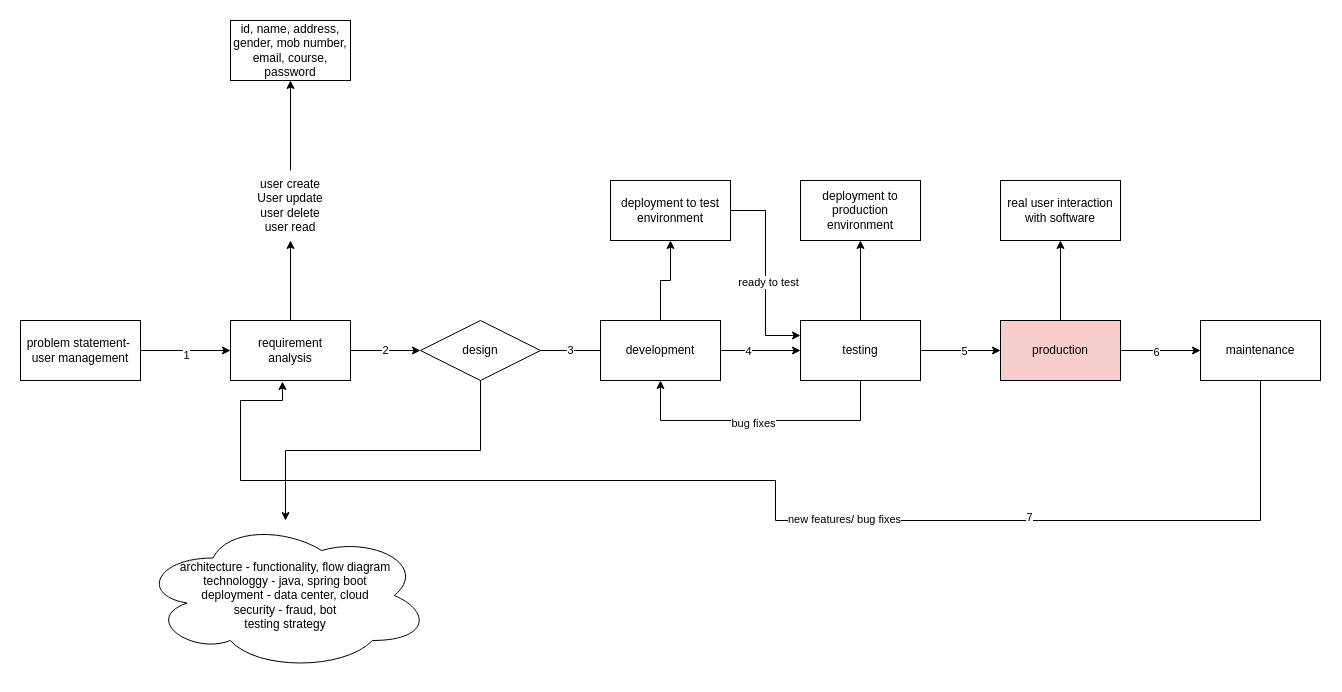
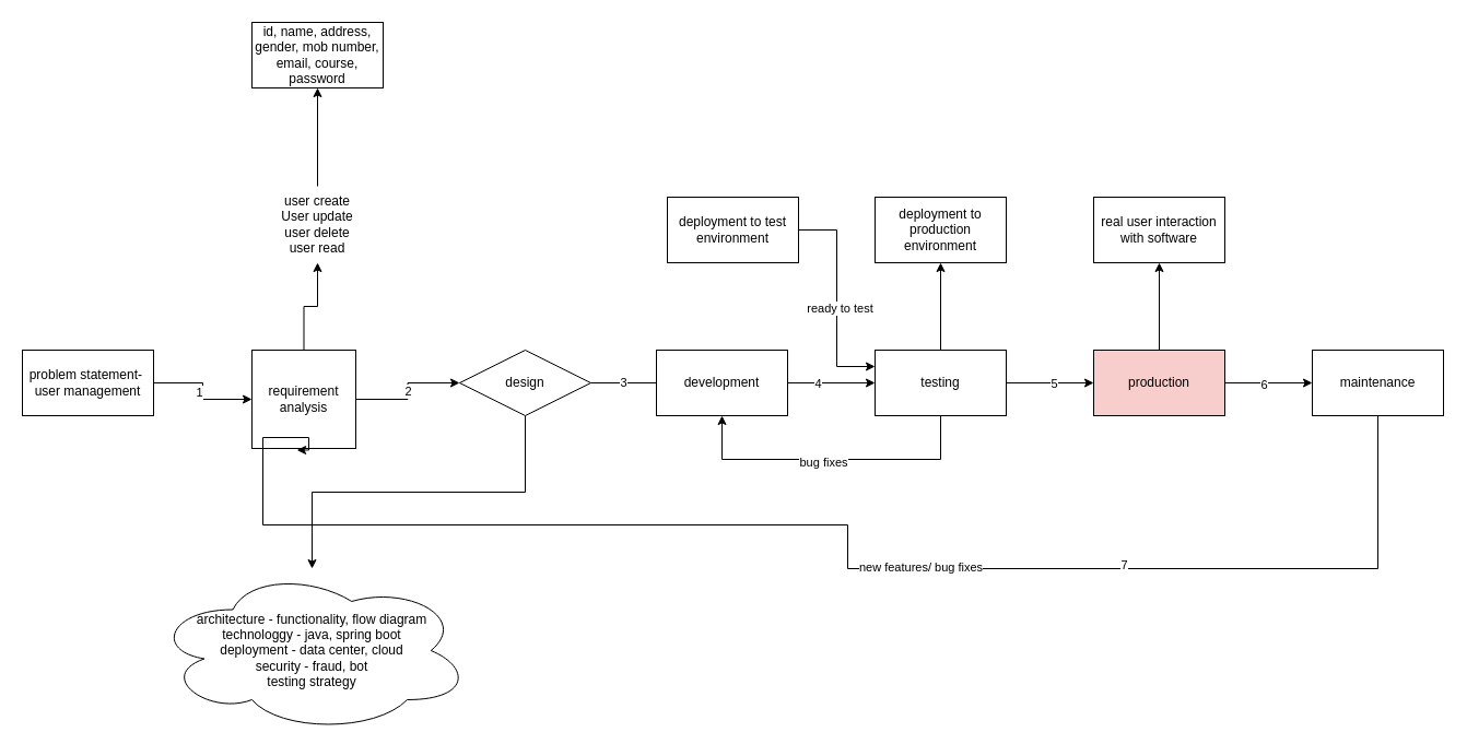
  <mxCell id="0" />
  <mxCell id="1" parent="0" />
  <mxCell id="2" style="edgeStyle=orthogonalEdgeStyle;rounded=0;orthogonalLoop=1;jettySize=auto;html=1;exitX=1;exitY=0.5;exitDx=0;exitDy=0;entryX=0;entryY=0.5;entryDx=0;entryDy=0;" edge="1" parent="1" source="4" target="7"><mxGeometry relative="1" as="geometry" /></mxCell>
  <mxCell id="3" value="1" style="edgeLabel;html=1;align=center;verticalAlign=middle;resizable=0;points=[];" vertex="1" connectable="0" parent="2"><mxGeometry y="-4" relative="1" as="geometry"><mxPoint as="offset" /></mxGeometry></mxCell>
  <mxCell id="4" value="problem statement-&amp;nbsp;&lt;br&gt;user management" style="rounded=0;whiteSpace=wrap;html=1;" vertex="1" parent="1"><mxGeometry x="20" y="320" width="120" height="60" as="geometry" /></mxCell>
  <mxCell id="5" style="edgeStyle=orthogonalEdgeStyle;rounded=0;orthogonalLoop=1;jettySize=auto;html=1;entryX=0.5;entryY=1;entryDx=0;entryDy=0;" edge="1" parent="1" source="7" target="9"><mxGeometry relative="1" as="geometry" /></mxCell>
  <mxCell id="6" value="2" style="edgeStyle=orthogonalEdgeStyle;rounded=0;orthogonalLoop=1;jettySize=auto;html=1;entryX=0;entryY=0.5;entryDx=0;entryDy=0;" edge="1" parent="1" source="7" target="13"><mxGeometry relative="1" as="geometry" /></mxCell>
- <mxCell id="7" value="requirement &lt;br&gt;analysis" style="rounded=0;whiteSpace=wrap;html=1;" vertex="1" parent="1"><mxGeometry x="230" y="320" width="120" height="60" as="geometry" /></mxCell>
+ <mxCell id="7" value="requirement &lt;br&gt;analysis" style="rounded=0;whiteSpace=wrap;html=1;" vertex="1" parent="1"><mxGeometry x="230" y="320" width="95" height="90" as="geometry" /></mxCell>
  <mxCell id="8" style="edgeStyle=orthogonalEdgeStyle;rounded=0;orthogonalLoop=1;jettySize=auto;html=1;entryX=0.5;entryY=1;entryDx=0;entryDy=0;" edge="1" parent="1" source="9" target="10"><mxGeometry relative="1" as="geometry" /></mxCell>
  <mxCell id="9" value="user create&lt;br&gt;User update&lt;br&gt;user delete&lt;br&gt;user read" style="text;html=1;strokeColor=none;fillColor=none;align=center;verticalAlign=middle;whiteSpace=wrap;rounded=0;" vertex="1" parent="1"><mxGeometry x="210" y="170" width="160" height="70" as="geometry" /></mxCell>
  <mxCell id="10" value="id, name, address, gender, mob number, email, course, password" style="rounded=0;whiteSpace=wrap;html=1;" vertex="1" parent="1"><mxGeometry x="230" y="20" width="120" height="60" as="geometry" /></mxCell>
  <mxCell id="11" style="edgeStyle=orthogonalEdgeStyle;rounded=0;orthogonalLoop=1;jettySize=auto;html=1;exitX=0.5;exitY=1;exitDx=0;exitDy=0;" edge="1" parent="1" source="13" target="14"><mxGeometry relative="1" as="geometry" /></mxCell>
  <mxCell id="12" value="3" style="edgeStyle=orthogonalEdgeStyle;rounded=0;orthogonalLoop=1;jettySize=auto;html=1;exitX=1;exitY=0.5;exitDx=0;exitDy=0;entryX=0;entryY=0.5;entryDx=0;entryDy=0;endArrow=none;" edge="1" parent="1" source="13" target="18"><mxGeometry relative="1" as="geometry" /></mxCell>
  <mxCell id="13" value="design" style="rhombus;whiteSpace=wrap;html=1;" vertex="1" parent="1"><mxGeometry x="420" y="320" width="120" height="60" as="geometry" /></mxCell>
  <mxCell id="14" value="architecture - functionality, flow diagram&lt;br&gt;technologgy - java, spring boot&lt;br&gt;deployment - data center, cloud&lt;br&gt;security - fraud, bot&lt;br&gt;testing strategy" style="ellipse;shape=cloud;whiteSpace=wrap;html=1;" vertex="1" parent="1"><mxGeometry x="140" y="520" width="290" height="150" as="geometry" /></mxCell>
  <mxCell id="15" value="" style="edgeStyle=orthogonalEdgeStyle;rounded=0;orthogonalLoop=1;jettySize=auto;html=1;" edge="1" parent="1" source="18" target="24"><mxGeometry relative="1" as="geometry" /></mxCell>
  <mxCell id="16" value="4" style="edgeLabel;html=1;align=center;verticalAlign=middle;resizable=0;points=[];" vertex="1" connectable="0" parent="15"><mxGeometry x="-0.325" relative="1" as="geometry"><mxPoint as="offset" /></mxGeometry></mxCell>
- <mxCell id="17" value="" style="edgeStyle=orthogonalEdgeStyle;rounded=0;orthogonalLoop=1;jettySize=auto;html=1;" edge="1" parent="1" source="18" target="31"><mxGeometry relative="1" as="geometry" /></mxCell>
  <mxCell id="18" value="development" style="rounded=0;whiteSpace=wrap;html=1;" vertex="1" parent="1"><mxGeometry x="600" y="320" width="120" height="60" as="geometry" /></mxCell>
  <mxCell id="19" value="" style="edgeStyle=orthogonalEdgeStyle;rounded=0;orthogonalLoop=1;jettySize=auto;html=1;" edge="1" parent="1" source="24" target="28"><mxGeometry relative="1" as="geometry" /></mxCell>
  <mxCell id="20" value="5" style="edgeLabel;html=1;align=center;verticalAlign=middle;resizable=0;points=[];" vertex="1" connectable="0" parent="19"><mxGeometry x="0.075" relative="1" as="geometry"><mxPoint as="offset" /></mxGeometry></mxCell>
  <mxCell id="21" value="" style="edgeStyle=orthogonalEdgeStyle;rounded=0;orthogonalLoop=1;jettySize=auto;html=1;" edge="1" parent="1" source="24" target="32"><mxGeometry relative="1" as="geometry" /></mxCell>
  <mxCell id="22" style="edgeStyle=orthogonalEdgeStyle;rounded=0;orthogonalLoop=1;jettySize=auto;html=1;entryX=0.5;entryY=1;entryDx=0;entryDy=0;" edge="1" parent="1" source="24" target="18"><mxGeometry relative="1" as="geometry"><mxPoint x="660" y="390" as="targetPoint" /><Array as="points"><mxPoint x="860" y="420" /><mxPoint x="660" y="420" /></Array></mxGeometry></mxCell>
  <mxCell id="23" value="bug fixes" style="edgeLabel;html=1;align=center;verticalAlign=middle;resizable=0;points=[];" vertex="1" connectable="0" parent="22"><mxGeometry x="0.057" y="2" relative="1" as="geometry"><mxPoint as="offset" /></mxGeometry></mxCell>
  <mxCell id="24" value="testing" style="whiteSpace=wrap;html=1;rounded=0;" vertex="1" parent="1"><mxGeometry x="800" y="320" width="120" height="60" as="geometry" /></mxCell>
  <mxCell id="25" value="" style="edgeStyle=orthogonalEdgeStyle;rounded=0;orthogonalLoop=1;jettySize=auto;html=1;" edge="1" parent="1" source="28" target="33"><mxGeometry relative="1" as="geometry" /></mxCell>
  <mxCell id="26" value="" style="edgeStyle=orthogonalEdgeStyle;rounded=0;orthogonalLoop=1;jettySize=auto;html=1;" edge="1" parent="1" source="28" target="37"><mxGeometry relative="1" as="geometry" /></mxCell>
  <mxCell id="27" value="6" style="edgeLabel;html=1;align=center;verticalAlign=middle;resizable=0;points=[];" vertex="1" connectable="0" parent="26"><mxGeometry x="-0.125" y="-1" relative="1" as="geometry"><mxPoint as="offset" /></mxGeometry></mxCell>
  <mxCell id="28" value="production" style="whiteSpace=wrap;html=1;rounded=0;fillColor=#f8cecc;" vertex="1" parent="1"><mxGeometry x="1000" y="320" width="120" height="60" as="geometry" /></mxCell>
  <mxCell id="29" style="edgeStyle=orthogonalEdgeStyle;rounded=0;orthogonalLoop=1;jettySize=auto;html=1;exitX=1;exitY=0.5;exitDx=0;exitDy=0;entryX=0;entryY=0.25;entryDx=0;entryDy=0;" edge="1" parent="1" source="31" target="24"><mxGeometry relative="1" as="geometry" /></mxCell>
  <mxCell id="30" value="ready to test" style="edgeLabel;html=1;align=center;verticalAlign=middle;resizable=0;points=[];" vertex="1" connectable="0" parent="29"><mxGeometry x="0.078" y="2" relative="1" as="geometry"><mxPoint y="1" as="offset" /></mxGeometry></mxCell>
  <mxCell id="31" value="deployment to test environment" style="whiteSpace=wrap;html=1;rounded=0;" vertex="1" parent="1"><mxGeometry x="610" y="180" width="120" height="60" as="geometry" /></mxCell>
  <mxCell id="32" value="deployment to production environment" style="whiteSpace=wrap;html=1;rounded=0;" vertex="1" parent="1"><mxGeometry x="800" y="180" width="120" height="60" as="geometry" /></mxCell>
  <mxCell id="33" value="real user interaction with software" style="whiteSpace=wrap;html=1;rounded=0;" vertex="1" parent="1"><mxGeometry x="1000" y="180" width="120" height="60" as="geometry" /></mxCell>
  <mxCell id="34" style="edgeStyle=orthogonalEdgeStyle;rounded=0;orthogonalLoop=1;jettySize=auto;html=1;entryX=0.433;entryY=1.017;entryDx=0;entryDy=0;entryPerimeter=0;" edge="1" parent="1" source="37" target="7"><mxGeometry relative="1" as="geometry"><Array as="points"><mxPoint x="1260" y="520" /><mxPoint x="775" y="520" /><mxPoint x="775" y="480" /><mxPoint x="240" y="480" /><mxPoint x="240" y="400" /><mxPoint x="282" y="400" /></Array></mxGeometry></mxCell>
  <mxCell id="35" value="new features/ bug fixes" style="edgeLabel;html=1;align=center;verticalAlign=middle;resizable=0;points=[];" vertex="1" connectable="0" parent="34"><mxGeometry x="-0.169" y="-2" relative="1" as="geometry"><mxPoint as="offset" /></mxGeometry></mxCell>
  <mxCell id="36" value="7" style="edgeLabel;html=1;align=center;verticalAlign=middle;resizable=0;points=[];" vertex="1" connectable="0" parent="34"><mxGeometry x="-0.445" y="-4" relative="1" as="geometry"><mxPoint as="offset" /></mxGeometry></mxCell>
  <mxCell id="37" value="maintenance" style="whiteSpace=wrap;html=1;rounded=0;" vertex="1" parent="1"><mxGeometry x="1200" y="320" width="120" height="60" as="geometry" /></mxCell>
